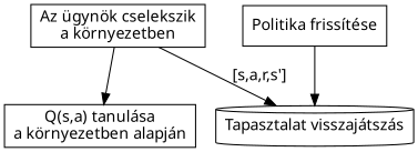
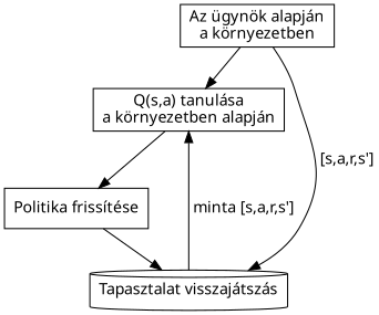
  digraph {
    fontname="Noto Sans"
    node [fontname="Noto Sans" shape=rectangle]
    edge [fontname="Noto Sans"]
-   n1 [label="Az ügynök cselekszik\na környezetben"]
+   n1 [label="Az ügynök alapján\na környezetben"]
    n2 [label="Q(s,a) tanulása\na környezetben alapján"]
    n3 [label="Tapasztalat visszajátszás" shape=cylinder]
    n4 [label="Politika frissítése"]
    n1 -> n2
    n1 -> n3 [label=" [s,a,r,s']"]
+   n2 -> n4
+   n3 -> n2 [label=" minta [s,a,r,s']"]
    n4 -> n3
  }
